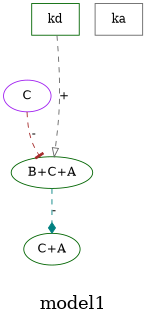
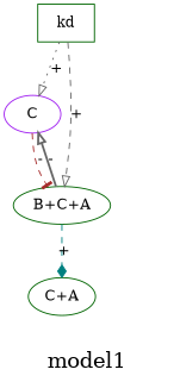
  digraph {
    fontsize=20
    label=model1
    node [color=darkgreen shape=ellipse]
    edge [arrowhead=onormal color=gray40 style=dashed]
    C [color=purple]
    "B+C+A"
    "C+A"
-   ka [color=gray40 shape=box]
    kd [shape=box]
    C -> "B+C+A" [arrowhead=tee color=brown label="-"]
-   "B+C+A" -> "C+A" [arrowhead=diamond color=teal label="-"]
+   "B+C+A" -> C [label="-" style=bold]
+   "B+C+A" -> "C+A" [arrowhead=diamond color=teal label="+"]
+   kd -> C [label="+" style=dotted]
    kd -> "B+C+A" [label="+"]
  }
